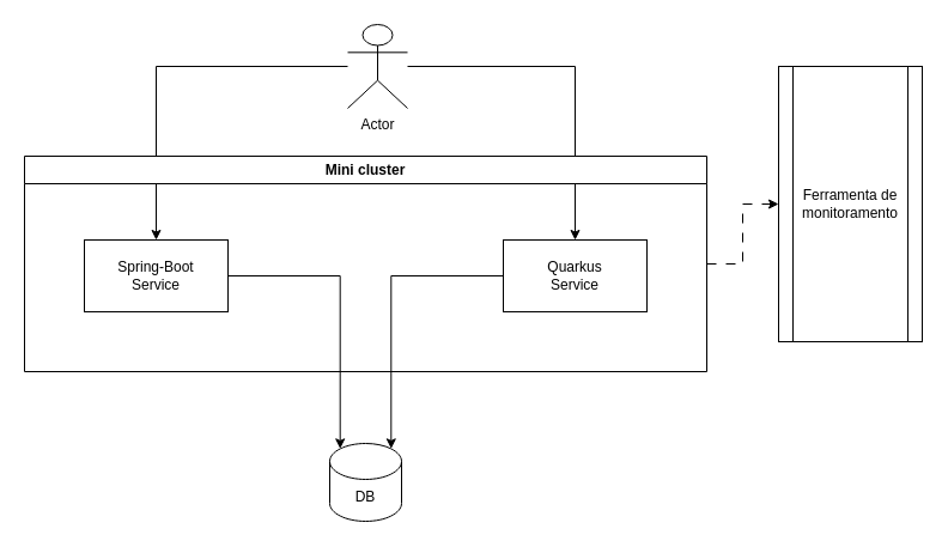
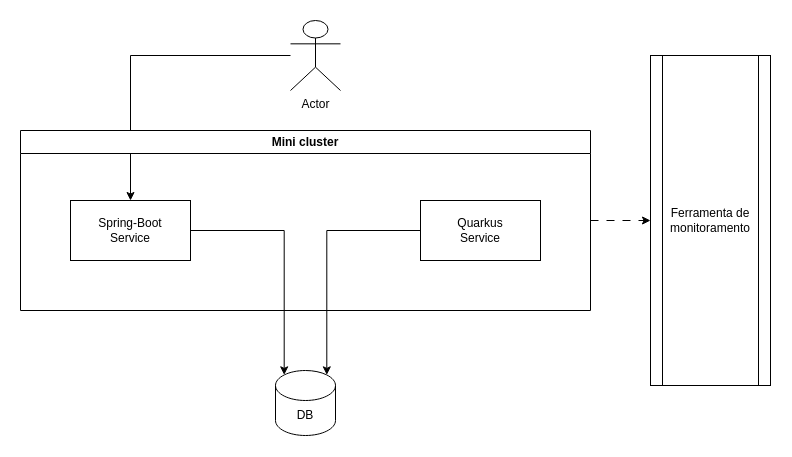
  <mxCell id="0" />
  <mxCell id="1" parent="0" />
  <mxCell id="2" style="edgeStyle=orthogonalEdgeStyle;rounded=0;orthogonalLoop=1;jettySize=auto;html=1;entryX=0.5;entryY=0;entryDx=0;entryDy=0;" edge="1" parent="1" source="4" target="5"><mxGeometry relative="1" as="geometry" /></mxCell>
- <mxCell id="3" style="edgeStyle=orthogonalEdgeStyle;rounded=0;orthogonalLoop=1;jettySize=auto;html=1;entryX=0.5;entryY=0;entryDx=0;entryDy=0;" edge="1" parent="1" source="4" target="6"><mxGeometry relative="1" as="geometry" /></mxCell>
  <mxCell id="4" value="Actor" style="shape=umlActor;verticalLabelPosition=bottom;verticalAlign=top;html=1;outlineConnect=0;" vertex="1" parent="1"><mxGeometry x="290" y="20" width="50" height="70" as="geometry" /></mxCell>
  <mxCell id="5" value="Spring-Boot&lt;br&gt;Service" style="rounded=0;whiteSpace=wrap;html=1;" vertex="1" parent="1"><mxGeometry x="70" y="200" width="120" height="60" as="geometry" /></mxCell>
  <mxCell id="6" value="Quarkus&lt;br&gt;Service" style="rounded=0;whiteSpace=wrap;html=1;" vertex="1" parent="1"><mxGeometry x="420" y="200" width="120" height="60" as="geometry" /></mxCell>
  <mxCell id="7" style="edgeStyle=orthogonalEdgeStyle;rounded=0;orthogonalLoop=1;jettySize=auto;html=1;entryX=0;entryY=0.5;entryDx=0;entryDy=0;dashed=1;dashPattern=8 8;" edge="1" parent="1" source="8" target="12"><mxGeometry relative="1" as="geometry" /></mxCell>
  <mxCell id="8" value="Mini cluster" style="swimlane;whiteSpace=wrap;html=1;" vertex="1" parent="1"><mxGeometry x="20" y="130" width="570" height="180" as="geometry" /></mxCell>
  <mxCell id="9" value="DB" style="shape=cylinder3;whiteSpace=wrap;html=1;boundedLbl=1;backgroundOutline=1;size=15;" vertex="1" parent="1"><mxGeometry x="275" y="370" width="60" height="65" as="geometry" /></mxCell>
  <mxCell id="10" style="edgeStyle=orthogonalEdgeStyle;rounded=0;orthogonalLoop=1;jettySize=auto;html=1;entryX=0.145;entryY=0;entryDx=0;entryDy=4.35;entryPerimeter=0;" edge="1" parent="1" source="5" target="9"><mxGeometry relative="1" as="geometry" /></mxCell>
  <mxCell id="11" style="edgeStyle=orthogonalEdgeStyle;rounded=0;orthogonalLoop=1;jettySize=auto;html=1;entryX=0.855;entryY=0;entryDx=0;entryDy=4.35;entryPerimeter=0;" edge="1" parent="1" source="6" target="9"><mxGeometry relative="1" as="geometry" /></mxCell>
- <mxCell id="12" value="Ferramenta de monitoramento" style="shape=process;whiteSpace=wrap;html=1;backgroundOutline=1;" vertex="1" parent="1"><mxGeometry x="650" y="55" width="120" height="230" as="geometry" /></mxCell>
+ <mxCell id="12" value="Ferramenta de monitoramento" style="shape=process;whiteSpace=wrap;html=1;backgroundOutline=1;" vertex="1" parent="1"><mxGeometry x="650" y="55" width="120" height="330" as="geometry" /></mxCell>
